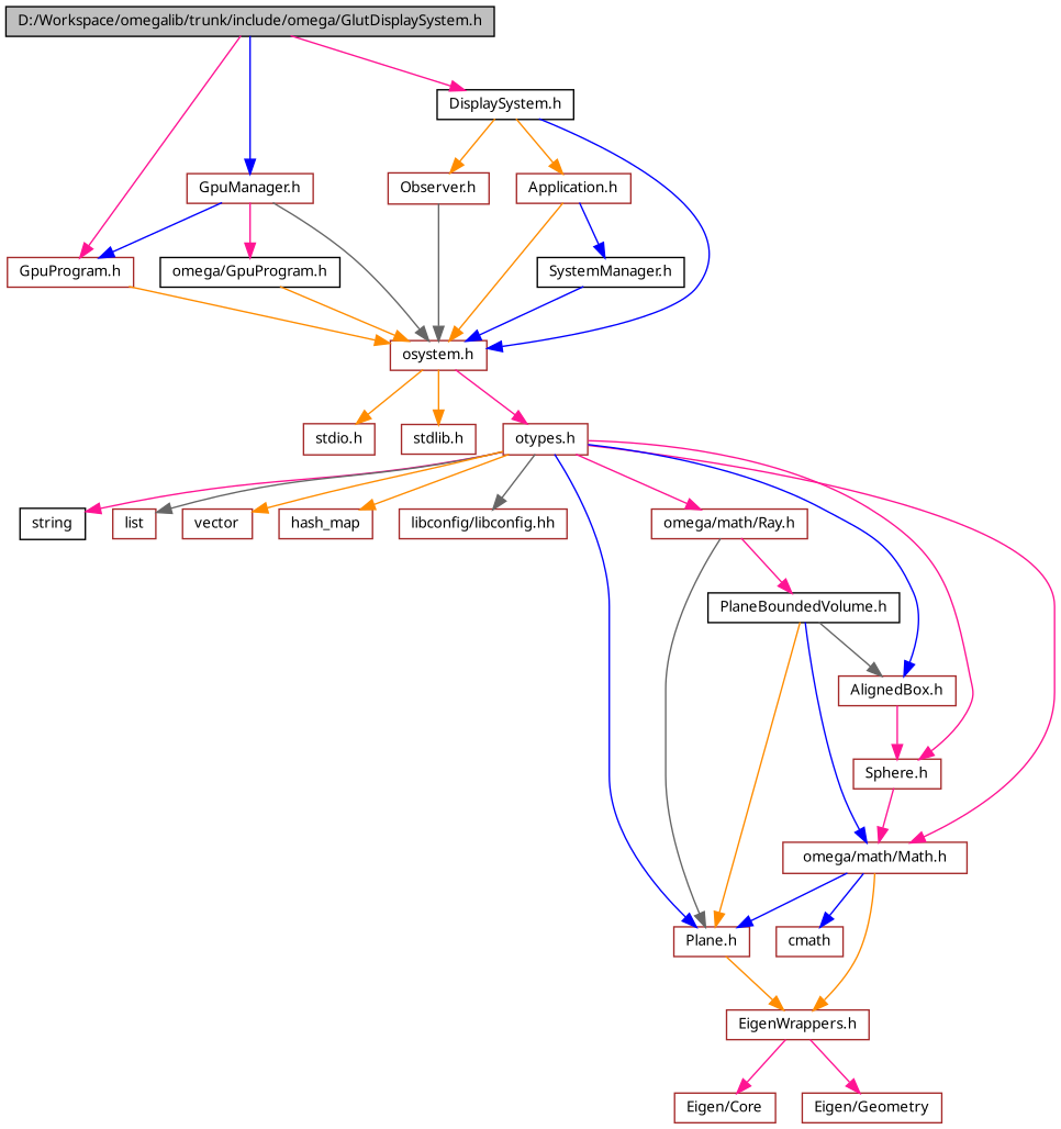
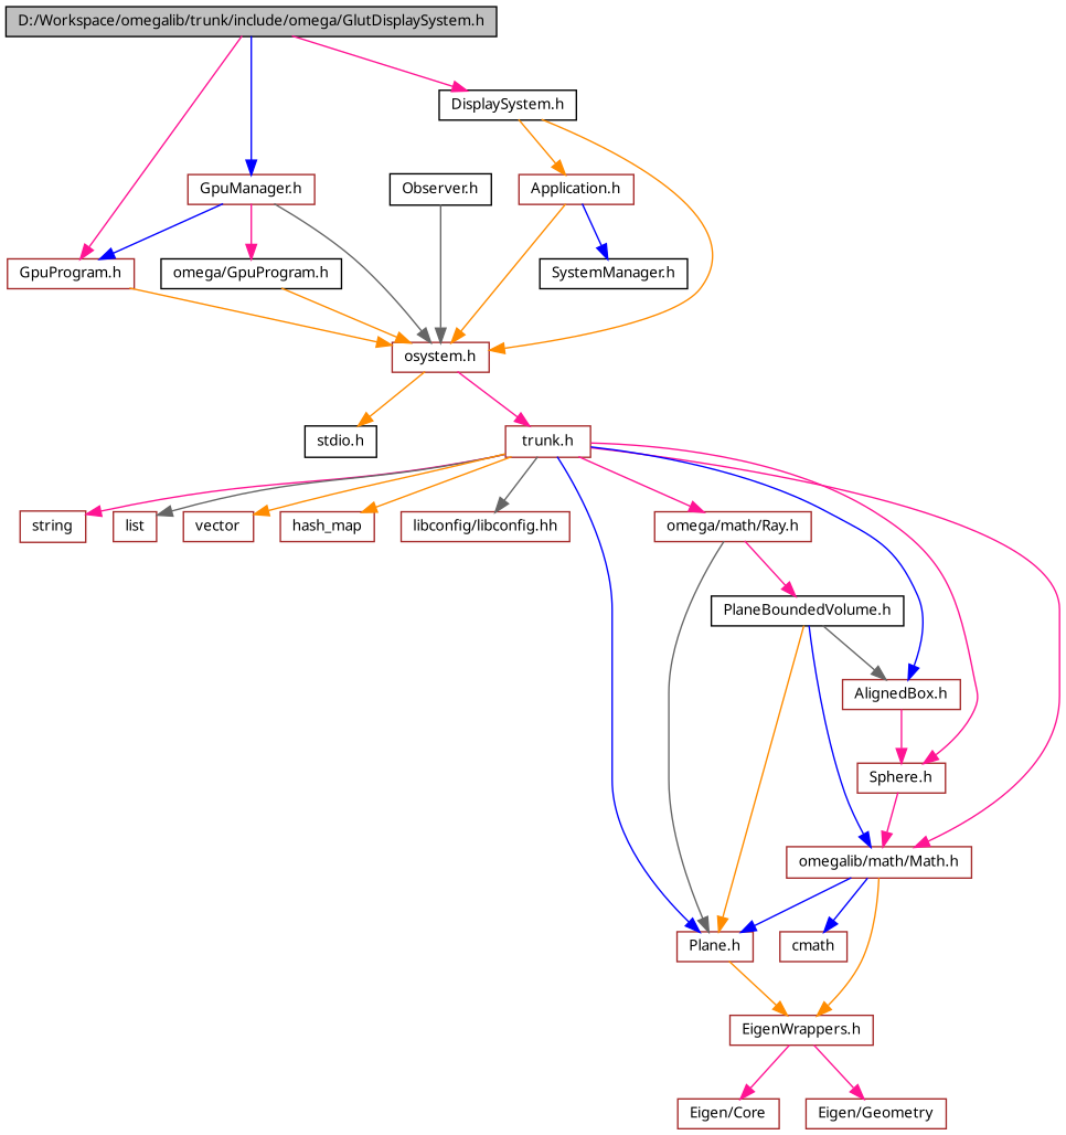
  digraph {
    node [color=brown fontname="FreeSans.ttf" fontsize=10 shape=record]
    edge [color=deeppink fontname="FreeSans.ttf" fontsize=10 labelfontname="FreeSans.ttf" labelfontsize=10 style=solid]
    n1 [color=black fillcolor=grey75 fontcolor=black height=0.2 label="D:/Workspace/omegalib/trunk/include/omega/GlutDisplaySystem.h" style=filled width=0.4]
    n2 [color=black height=0.2 label="DisplaySystem.h" width=0.4]
    n3 [height=0.2 label="GpuProgram.h" width=0.4]
    n4 [height=0.2 label="GpuManager.h" width=0.4]
    n5 [height=0.2 label="osystem.h" width=0.4]
-   n6 [height=0.2 label="Observer.h" width=0.4]
+   n6 [color=black height=0.2 label="Observer.h" width=0.4]
    n7 [height=0.2 label="Application.h" width=0.4]
    n8 [color=black height=0.2 label="omega/GpuProgram.h" width=0.4]
-   n9 [height=0.2 label="stdio.h" width=0.4]
-   n10 [height=0.2 label="stdlib.h" width=0.4]
-   n11 [height=0.2 label="otypes.h" width=0.4]
+   n9 [color=black height=0.2 label="stdio.h" width=0.4]
+   n11 [height=0.2 label="trunk.h" width=0.4]
    n12 [color=black height=0.2 label="SystemManager.h" width=0.4]
-   n13 [color=black height=0.2 label=string width=0.4]
+   n13 [height=0.2 label=string width=0.4]
    n14 [height=0.2 label=list width=0.4]
    n15 [height=0.2 label=vector width=0.4]
    n16 [height=0.2 label=hash_map width=0.4]
    n17 [height=0.2 label="libconfig/libconfig.hh" width=0.4]
-   n18 [height=0.2 label="omega/math/Math.h" width=0.4]
+   n18 [height=0.2 label="omegalib/math/Math.h" width=0.4]
    n19 [height=0.2 label="Plane.h" width=0.4]
    n20 [height=0.2 label="omega/math/Ray.h" width=0.4]
    n21 [height=0.2 label="AlignedBox.h" width=0.4]
    n22 [height=0.2 label="Sphere.h" width=0.4]
    n23 [height=0.2 label=cmath width=0.4]
    n24 [height=0.2 label="EigenWrappers.h" width=0.4]
    n25 [color=black height=0.2 label="PlaneBoundedVolume.h" width=0.4]
    n26 [height=0.2 label="Eigen/Core" width=0.4]
    n27 [height=0.2 label="Eigen/Geometry" width=0.4]
    n1 -> n2
    n1 -> n3
    n1 -> n4 [color=blue]
-   n2 -> n5 [color=blue]
-   n2 -> n6 [color=darkorange]
+   n2 -> n5 [color=darkorange]
    n2 -> n7 [color=darkorange]
    n3 -> n5 [color=darkorange]
    n4 -> n3 [color=blue]
    n4 -> n5 [color=gray40]
    n4 -> n8
    n5 -> n9 [color=darkorange]
-   n5 -> n10 [color=darkorange]
    n5 -> n11
    n6 -> n5 [color=gray40]
    n7 -> n5 [color=darkorange]
    n7 -> n12 [color=blue]
    n8 -> n5 [color=darkorange]
    n11 -> n13
    n11 -> n14 [color=gray40]
    n11 -> n15 [color=darkorange]
    n11 -> n16 [color=darkorange]
    n11 -> n17 [color=gray40]
    n11 -> n18
    n11 -> n19 [color=blue]
    n11 -> n20
    n11 -> n21 [color=blue]
    n11 -> n22
-   n12 -> n5 [color=blue]
    n18 -> n19 [color=blue]
    n18 -> n23 [color=blue]
    n18 -> n24 [color=darkorange]
    n19 -> n24 [color=darkorange]
    n20 -> n19 [color=gray40]
    n20 -> n25
    n21 -> n22
    n22 -> n18
    n24 -> n26
    n24 -> n27
    n25 -> n18 [color=blue]
    n25 -> n19 [color=darkorange]
    n25 -> n21 [color=gray40]
  }
